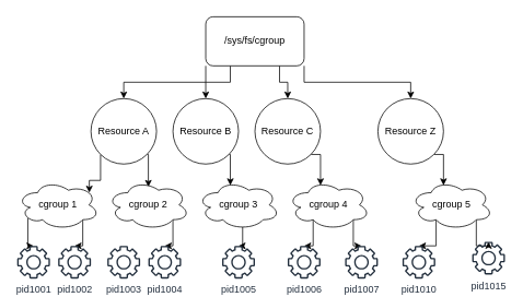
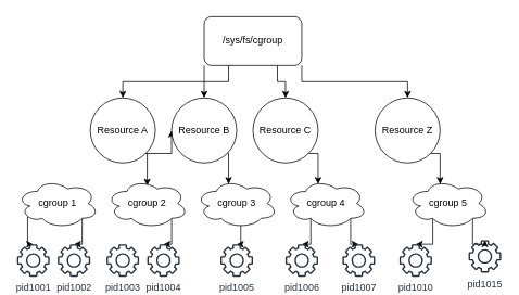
  <mxCell id="0" />
  <mxCell id="1" parent="0" />
  <mxCell id="2" style="edgeStyle=orthogonalEdgeStyle;rounded=0;orthogonalLoop=1;jettySize=auto;html=1;exitX=1;exitY=1;exitDx=0;exitDy=0;entryX=0.5;entryY=0.133;entryDx=0;entryDy=0;entryPerimeter=0;" edge="1" parent="1" source="4" target="20"><mxGeometry relative="1" as="geometry" /></mxCell>
- <mxCell id="3" style="edgeStyle=orthogonalEdgeStyle;rounded=0;orthogonalLoop=1;jettySize=auto;html=1;exitX=0;exitY=1;exitDx=0;exitDy=0;entryX=0.88;entryY=0.25;entryDx=0;entryDy=0;entryPerimeter=0;" edge="1" parent="1" source="4" target="18"><mxGeometry relative="1" as="geometry" /></mxCell>
+ <mxCell id="3" style="edgeStyle=orthogonalEdgeStyle;rounded=0;orthogonalLoop=1;jettySize=auto;html=1;exitX=0;exitY=1;exitDx=0;exitDy=0;" edge="1" parent="1" source="4" target="11"><mxGeometry relative="1" as="geometry" /></mxCell>
  <mxCell id="4" value="Resource A" style="ellipse;whiteSpace=wrap;html=1;" vertex="1" parent="1"><mxGeometry x="110" y="120" width="80" height="80" as="geometry" /></mxCell>
  <mxCell id="5" style="edgeStyle=orthogonalEdgeStyle;rounded=0;orthogonalLoop=1;jettySize=auto;html=1;exitX=0;exitY=1;exitDx=0;exitDy=0;entryX=0.5;entryY=0;entryDx=0;entryDy=0;" edge="1" parent="1" source="9" target="4"><mxGeometry relative="1" as="geometry" /></mxCell>
  <mxCell id="6" style="edgeStyle=orthogonalEdgeStyle;rounded=0;orthogonalLoop=1;jettySize=auto;html=1;exitX=0.25;exitY=1;exitDx=0;exitDy=0;" edge="1" parent="1" source="9" target="11"><mxGeometry relative="1" as="geometry" /></mxCell>
  <mxCell id="7" style="edgeStyle=orthogonalEdgeStyle;rounded=0;orthogonalLoop=1;jettySize=auto;html=1;exitX=0.75;exitY=1;exitDx=0;exitDy=0;entryX=0.5;entryY=0;entryDx=0;entryDy=0;" edge="1" parent="1" source="9" target="13"><mxGeometry relative="1" as="geometry" /></mxCell>
  <mxCell id="8" style="edgeStyle=orthogonalEdgeStyle;rounded=0;orthogonalLoop=1;jettySize=auto;html=1;exitX=1;exitY=1;exitDx=0;exitDy=0;" edge="1" parent="1" source="9" target="15"><mxGeometry relative="1" as="geometry" /></mxCell>
  <mxCell id="9" value="/sys/fs/cgroup" style="rounded=1;whiteSpace=wrap;html=1;" vertex="1" parent="1"><mxGeometry x="250" y="20" width="120" height="60" as="geometry" /></mxCell>
  <mxCell id="10" style="edgeStyle=orthogonalEdgeStyle;rounded=0;orthogonalLoop=1;jettySize=auto;html=1;exitX=1;exitY=1;exitDx=0;exitDy=0;entryX=0.4;entryY=0.1;entryDx=0;entryDy=0;entryPerimeter=0;" edge="1" parent="1" source="11" target="22"><mxGeometry relative="1" as="geometry" /></mxCell>
  <mxCell id="11" value="Resource B" style="ellipse;whiteSpace=wrap;html=1;" vertex="1" parent="1"><mxGeometry x="210" y="120" width="80" height="80" as="geometry" /></mxCell>
  <mxCell id="12" style="edgeStyle=orthogonalEdgeStyle;rounded=0;orthogonalLoop=1;jettySize=auto;html=1;exitX=1;exitY=1;exitDx=0;exitDy=0;entryX=0.4;entryY=0.1;entryDx=0;entryDy=0;entryPerimeter=0;" edge="1" parent="1" source="13" target="25"><mxGeometry relative="1" as="geometry" /></mxCell>
  <mxCell id="13" value="Resource C" style="ellipse;whiteSpace=wrap;html=1;" vertex="1" parent="1"><mxGeometry x="310" y="120" width="80" height="80" as="geometry" /></mxCell>
  <mxCell id="14" style="edgeStyle=orthogonalEdgeStyle;rounded=0;orthogonalLoop=1;jettySize=auto;html=1;exitX=1;exitY=1;exitDx=0;exitDy=0;entryX=0.4;entryY=0.1;entryDx=0;entryDy=0;entryPerimeter=0;" edge="1" parent="1" source="15" target="28"><mxGeometry relative="1" as="geometry" /></mxCell>
  <mxCell id="15" value="Resource Z" style="ellipse;whiteSpace=wrap;html=1;" vertex="1" parent="1"><mxGeometry x="460" y="120" width="80" height="80" as="geometry" /></mxCell>
  <mxCell id="16" style="edgeStyle=orthogonalEdgeStyle;rounded=0;orthogonalLoop=1;jettySize=auto;html=1;exitX=0.8;exitY=0.8;exitDx=0;exitDy=0;exitPerimeter=0;" edge="1" parent="1" source="18" target="37"><mxGeometry relative="1" as="geometry" /></mxCell>
  <mxCell id="17" style="edgeStyle=orthogonalEdgeStyle;rounded=0;orthogonalLoop=1;jettySize=auto;html=1;exitX=0.13;exitY=0.77;exitDx=0;exitDy=0;exitPerimeter=0;" edge="1" parent="1" source="18" target="29"><mxGeometry relative="1" as="geometry" /></mxCell>
  <mxCell id="18" value="cgroup 1" style="ellipse;shape=cloud;whiteSpace=wrap;html=1;" vertex="1" parent="1"><mxGeometry x="20" y="220" width="100" height="60" as="geometry" /></mxCell>
  <mxCell id="19" style="edgeStyle=orthogonalEdgeStyle;rounded=0;orthogonalLoop=1;jettySize=auto;html=1;exitX=0.8;exitY=0.8;exitDx=0;exitDy=0;exitPerimeter=0;" edge="1" parent="1" source="20" target="35"><mxGeometry relative="1" as="geometry" /></mxCell>
  <mxCell id="20" value="cgroup 2" style="ellipse;shape=cloud;whiteSpace=wrap;html=1;" vertex="1" parent="1"><mxGeometry x="130" y="220" width="100" height="60" as="geometry" /></mxCell>
  <mxCell id="21" style="edgeStyle=orthogonalEdgeStyle;rounded=0;orthogonalLoop=1;jettySize=auto;html=1;exitX=0.55;exitY=0.95;exitDx=0;exitDy=0;exitPerimeter=0;" edge="1" parent="1" source="22" target="36"><mxGeometry relative="1" as="geometry" /></mxCell>
  <mxCell id="22" value="cgroup 3" style="ellipse;shape=cloud;whiteSpace=wrap;html=1;" vertex="1" parent="1"><mxGeometry x="240" y="220" width="100" height="60" as="geometry" /></mxCell>
  <mxCell id="23" style="edgeStyle=orthogonalEdgeStyle;rounded=0;orthogonalLoop=1;jettySize=auto;html=1;exitX=0.31;exitY=0.8;exitDx=0;exitDy=0;exitPerimeter=0;" edge="1" parent="1" source="25" target="34"><mxGeometry relative="1" as="geometry" /></mxCell>
  <mxCell id="24" style="edgeStyle=orthogonalEdgeStyle;rounded=0;orthogonalLoop=1;jettySize=auto;html=1;exitX=0.8;exitY=0.8;exitDx=0;exitDy=0;exitPerimeter=0;" edge="1" parent="1" source="25" target="30"><mxGeometry relative="1" as="geometry" /></mxCell>
  <mxCell id="25" value="cgroup 4" style="ellipse;shape=cloud;whiteSpace=wrap;html=1;" vertex="1" parent="1"><mxGeometry x="350" y="220" width="100" height="60" as="geometry" /></mxCell>
  <mxCell id="26" style="edgeStyle=orthogonalEdgeStyle;rounded=0;orthogonalLoop=1;jettySize=auto;html=1;exitX=0.31;exitY=0.8;exitDx=0;exitDy=0;exitPerimeter=0;" edge="1" parent="1" source="28" target="31"><mxGeometry relative="1" as="geometry" /></mxCell>
  <mxCell id="27" style="edgeStyle=orthogonalEdgeStyle;rounded=0;orthogonalLoop=1;jettySize=auto;html=1;exitX=0.8;exitY=0.8;exitDx=0;exitDy=0;exitPerimeter=0;" edge="1" parent="1" source="28" target="32"><mxGeometry relative="1" as="geometry" /></mxCell>
  <mxCell id="28" value="cgroup 5" style="ellipse;shape=cloud;whiteSpace=wrap;html=1;" vertex="1" parent="1"><mxGeometry x="500" y="220" width="100" height="60" as="geometry" /></mxCell>
  <mxCell id="29" value="pid1001" style="sketch=0;outlineConnect=0;fontColor=#232F3E;gradientColor=none;fillColor=#232F3D;strokeColor=none;dashed=0;verticalLabelPosition=bottom;verticalAlign=top;align=center;html=1;fontSize=12;fontStyle=0;aspect=fixed;pointerEvents=1;shape=mxgraph.aws4.gear;" vertex="1" parent="1"><mxGeometry x="20" y="300" width="40" height="40" as="geometry" /></mxCell>
  <mxCell id="30" value="pid1007" style="sketch=0;outlineConnect=0;fontColor=#232F3E;gradientColor=none;fillColor=#232F3D;strokeColor=none;dashed=0;verticalLabelPosition=bottom;verticalAlign=top;align=center;html=1;fontSize=12;fontStyle=0;aspect=fixed;pointerEvents=1;shape=mxgraph.aws4.gear;" vertex="1" parent="1"><mxGeometry x="420" y="300" width="40" height="40" as="geometry" /></mxCell>
  <mxCell id="31" value="pid1010" style="sketch=0;outlineConnect=0;fontColor=#232F3E;gradientColor=none;fillColor=#232F3D;strokeColor=none;dashed=0;verticalLabelPosition=bottom;verticalAlign=top;align=center;html=1;fontSize=12;fontStyle=0;aspect=fixed;pointerEvents=1;shape=mxgraph.aws4.gear;" vertex="1" parent="1"><mxGeometry x="490" y="300" width="40" height="40" as="geometry" /></mxCell>
  <mxCell id="32" value="pid1015" style="sketch=0;outlineConnect=0;fontColor=#232F3E;gradientColor=none;fillColor=#232F3D;strokeColor=none;dashed=0;verticalLabelPosition=bottom;verticalAlign=top;align=center;html=1;fontSize=12;fontStyle=0;aspect=fixed;pointerEvents=1;shape=mxgraph.aws4.gear;" vertex="1" parent="1"><mxGeometry x="575" y="295" width="40" height="40" as="geometry" /></mxCell>
  <mxCell id="33" value="pid1003" style="sketch=0;outlineConnect=0;fontColor=#232F3E;gradientColor=none;fillColor=#232F3D;strokeColor=none;dashed=0;verticalLabelPosition=bottom;verticalAlign=top;align=center;html=1;fontSize=12;fontStyle=0;aspect=fixed;pointerEvents=1;shape=mxgraph.aws4.gear;" vertex="1" parent="1"><mxGeometry x="130" y="300" width="40" height="40" as="geometry" /></mxCell>
  <mxCell id="34" value="pid1006" style="sketch=0;outlineConnect=0;fontColor=#232F3E;gradientColor=none;fillColor=#232F3D;strokeColor=none;dashed=0;verticalLabelPosition=bottom;verticalAlign=top;align=center;html=1;fontSize=12;fontStyle=0;aspect=fixed;pointerEvents=1;shape=mxgraph.aws4.gear;" vertex="1" parent="1"><mxGeometry x="350" y="300" width="40" height="40" as="geometry" /></mxCell>
  <mxCell id="35" value="pid1004" style="sketch=0;outlineConnect=0;fontColor=#232F3E;gradientColor=none;fillColor=#232F3D;strokeColor=none;dashed=0;verticalLabelPosition=bottom;verticalAlign=top;align=center;html=1;fontSize=12;fontStyle=0;aspect=fixed;pointerEvents=1;shape=mxgraph.aws4.gear;" vertex="1" parent="1"><mxGeometry x="180" y="300" width="40" height="40" as="geometry" /></mxCell>
  <mxCell id="36" value="pid1005" style="sketch=0;outlineConnect=0;fontColor=#232F3E;gradientColor=none;fillColor=#232F3D;strokeColor=none;dashed=0;verticalLabelPosition=bottom;verticalAlign=top;align=center;html=1;fontSize=12;fontStyle=0;aspect=fixed;pointerEvents=1;shape=mxgraph.aws4.gear;" vertex="1" parent="1"><mxGeometry x="270" y="300" width="40" height="40" as="geometry" /></mxCell>
  <mxCell id="37" value="pid1002" style="sketch=0;outlineConnect=0;fontColor=#232F3E;gradientColor=none;fillColor=#232F3D;strokeColor=none;dashed=0;verticalLabelPosition=bottom;verticalAlign=top;align=center;html=1;fontSize=12;fontStyle=0;aspect=fixed;pointerEvents=1;shape=mxgraph.aws4.gear;" vertex="1" parent="1"><mxGeometry x="70" y="300" width="40" height="40" as="geometry" /></mxCell>
